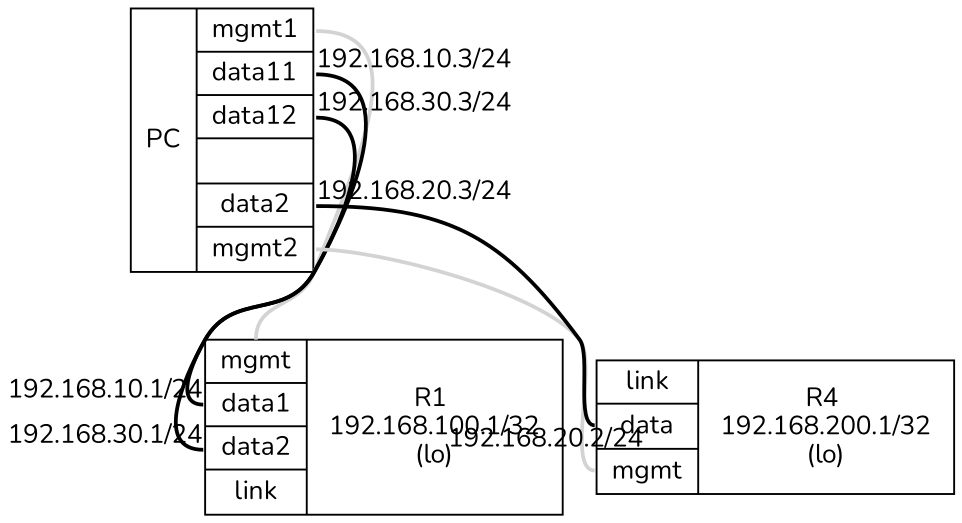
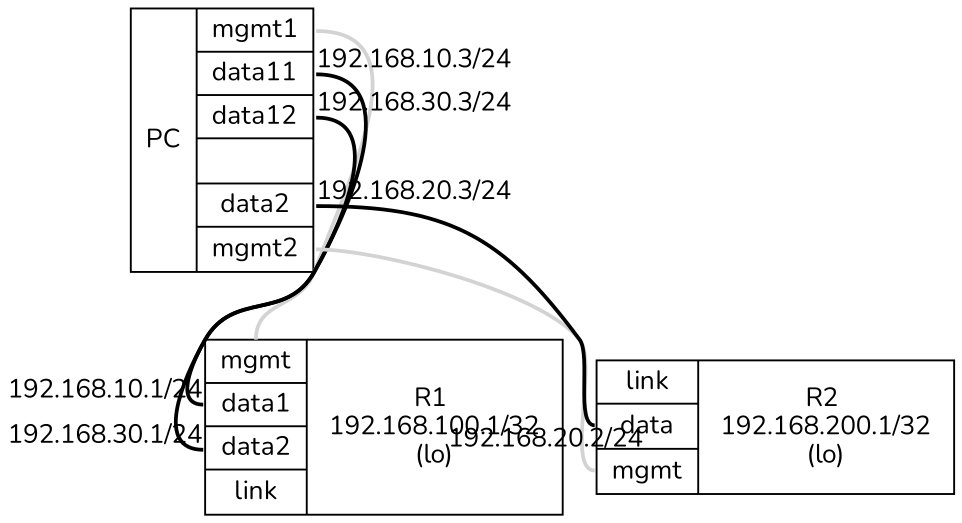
  graph {
    fontname=Nunito
    node [fontname=Nunito requires=infix shape=record]
    edge [color=black fontname=Nunito headport=mgmt penwidth=2 fontcolor=black]
    n1 [label="PC | { <mgmt1> mgmt1 | <data11> data11 | <data12> data12 | <> \n |<data2> data2 | <mgmt2> mgmt2 }" requires=controller]
    n2 [label="{ <mgmt> mgmt | <data1> data1 | <data2> data2 | <link> link } | R1 \n 192.168.100.1/32 \n(lo)"]
-   n3 [label="{ <link> link | <data> data | <mgmt> mgmt } | R4 \n 192.168.200.1/32 \n(lo)"]
+   n3 [label="{ <link> link | <data> data | <mgmt> mgmt } | R2 \n 192.168.200.1/32 \n(lo)"]
    n1 -- n2 [color=lightgray requires=mgmt tailport=mgmt1 fontcolor=""]
    n1 -- n2 [headlabel="192.168.10.1/24" headport=data1 taillabel="192.168.10.3/24" tailport=data11]
    n1 -- n2 [headlabel="192.168.30.1/24" headport=data2 taillabel="192.168.30.3/24" tailport=data12]
    n1 -- n3 [color=lightgray requires=mgmt tailport=mgmt2 fontcolor=""]
    n1 -- n3 [headlabel="192.168.20.2/24" headport=data taillabel="192.168.20.3/24" tailport=data2]
  }
